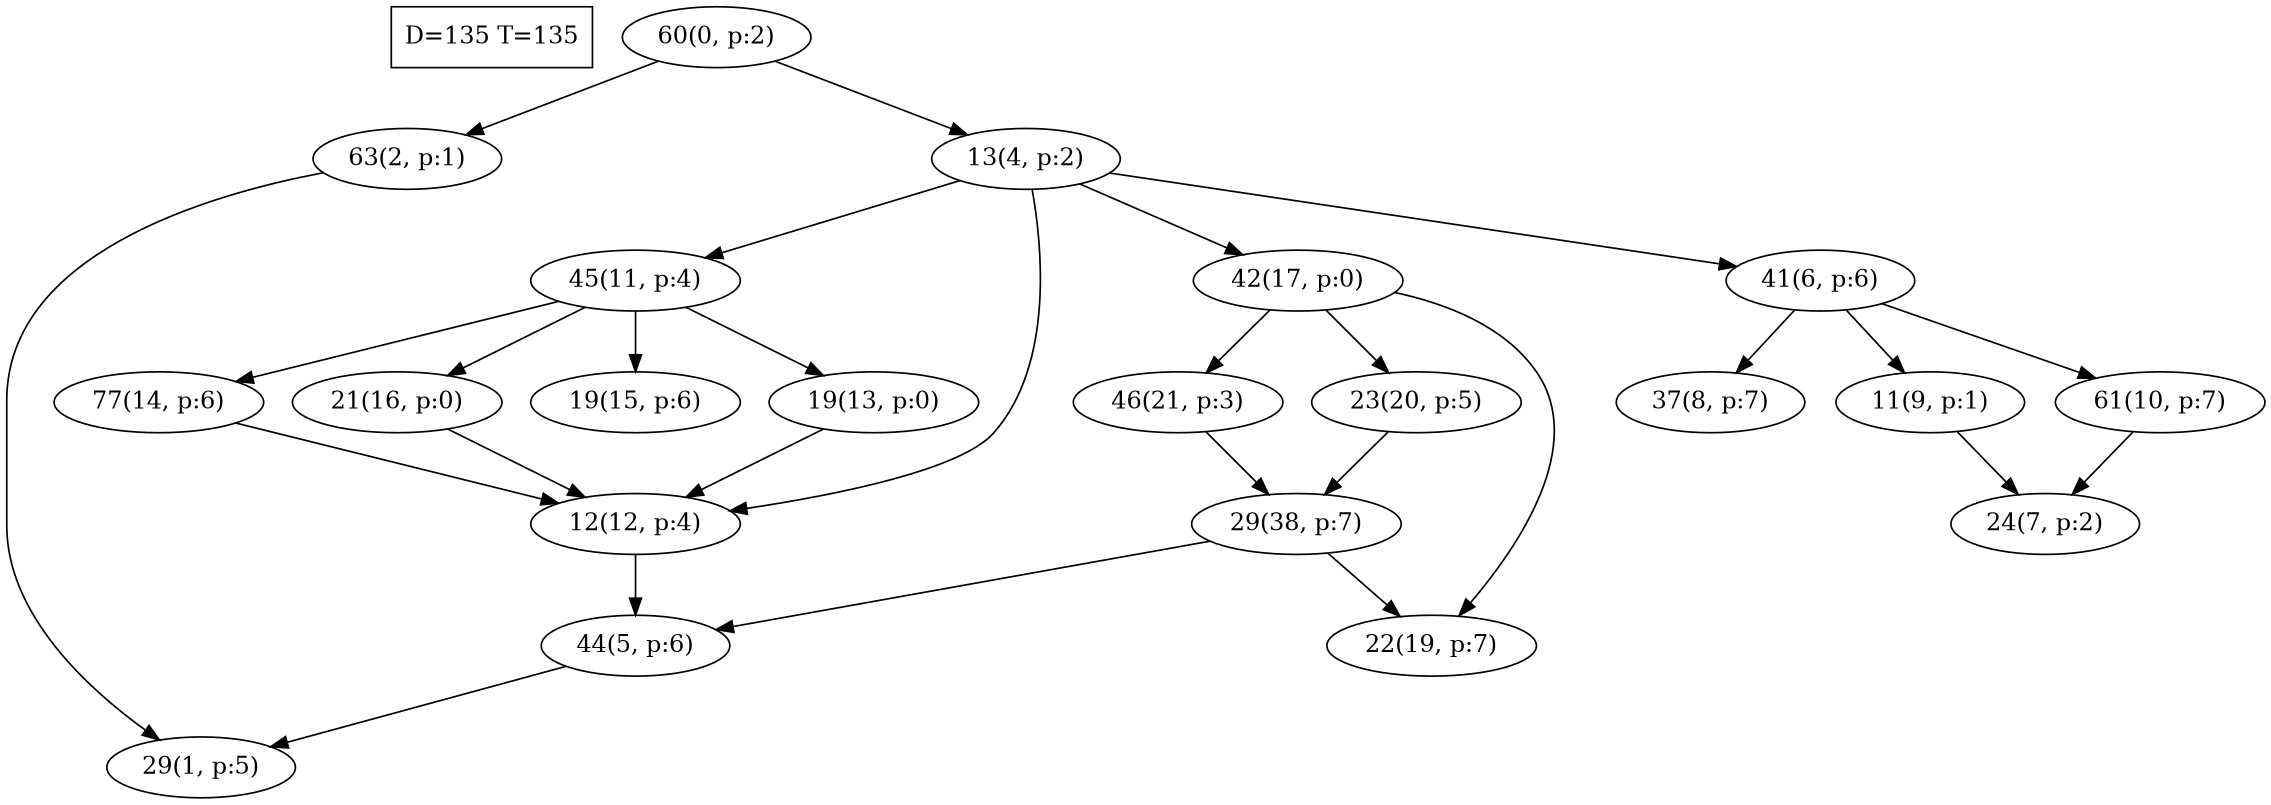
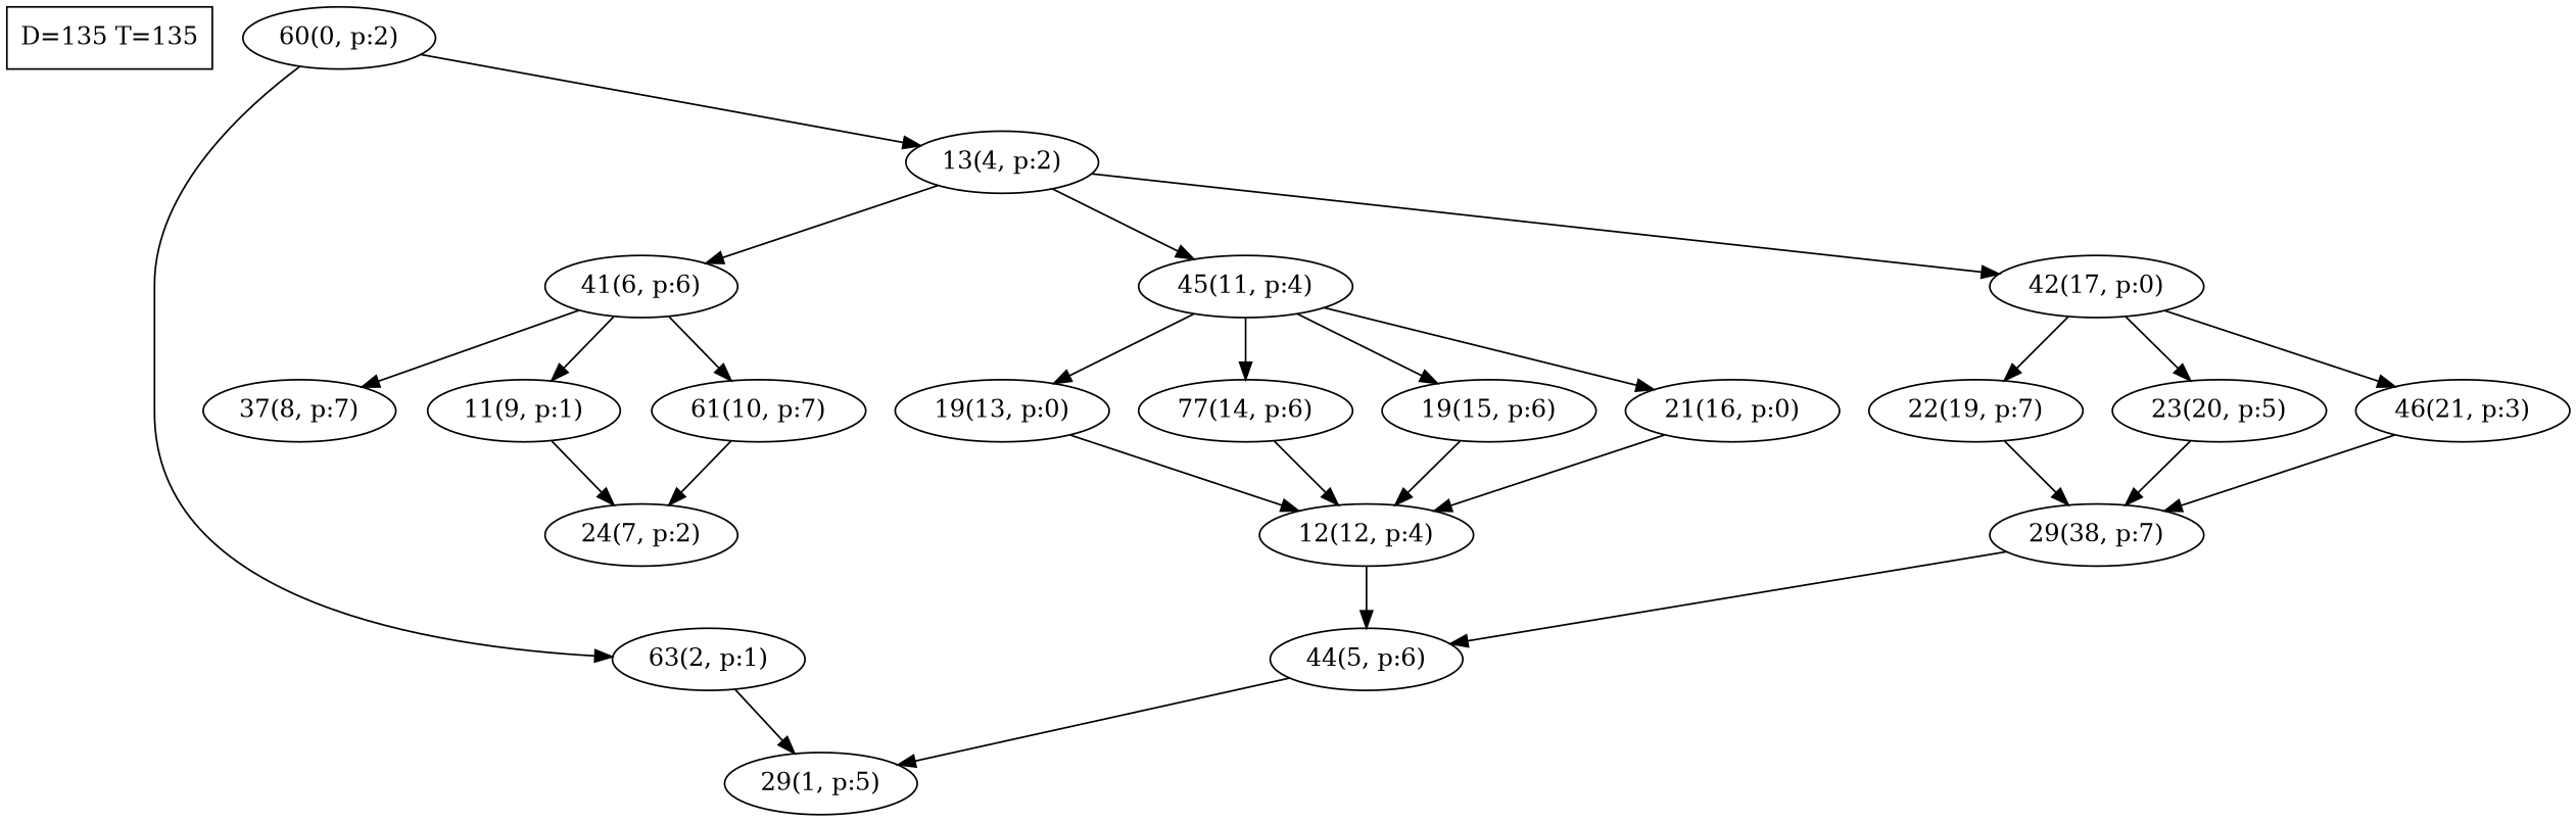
  digraph {
    n1 [label="D=135 T=135" shape=box]
    n2 [label="60(0, p:2)"]
    n3 [label="63(2, p:1)"]
    n4 [label="13(4, p:2)"]
    n5 [label="29(1, p:5)"]
    n6 [label="41(6, p:6)"]
    n7 [label="45(11, p:4)"]
    n8 [label="42(17, p:0)"]
    n9 [label="37(8, p:7)"]
    n10 [label="11(9, p:1)"]
    n11 [label="61(10, p:7)"]
    n12 [label="19(13, p:0)"]
    n13 [label="77(14, p:6)"]
    n14 [label="19(15, p:6)"]
    n15 [label="21(16, p:0)"]
    n16 [label="22(19, p:7)"]
    n17 [label="23(20, p:5)"]
    n18 [label="46(21, p:3)"]
    n19 [label="44(5, p:6)"]
    n20 [label="24(7, p:2)"]
    n21 [label="12(12, p:4)"]
    n22 [label="29(38, p:7)"]
    n2 -> n3
    n2 -> n4
    n3 -> n5
    n4 -> n6
    n4 -> n7
    n4 -> n8
    n6 -> n9
    n6 -> n10
    n6 -> n11
    n7 -> n12
    n7 -> n13
    n7 -> n14
    n7 -> n15
    n8 -> n16
    n8 -> n17
    n8 -> n18
    n10 -> n20
    n11 -> n20
    n12 -> n21
    n13 -> n21
-   n4 -> n21
+   n14 -> n21
    n15 -> n21
-   n22 -> n16
+   n16 -> n22
    n17 -> n22
    n18 -> n22
    n19 -> n5
    n21 -> n19
    n22 -> n19
  }
